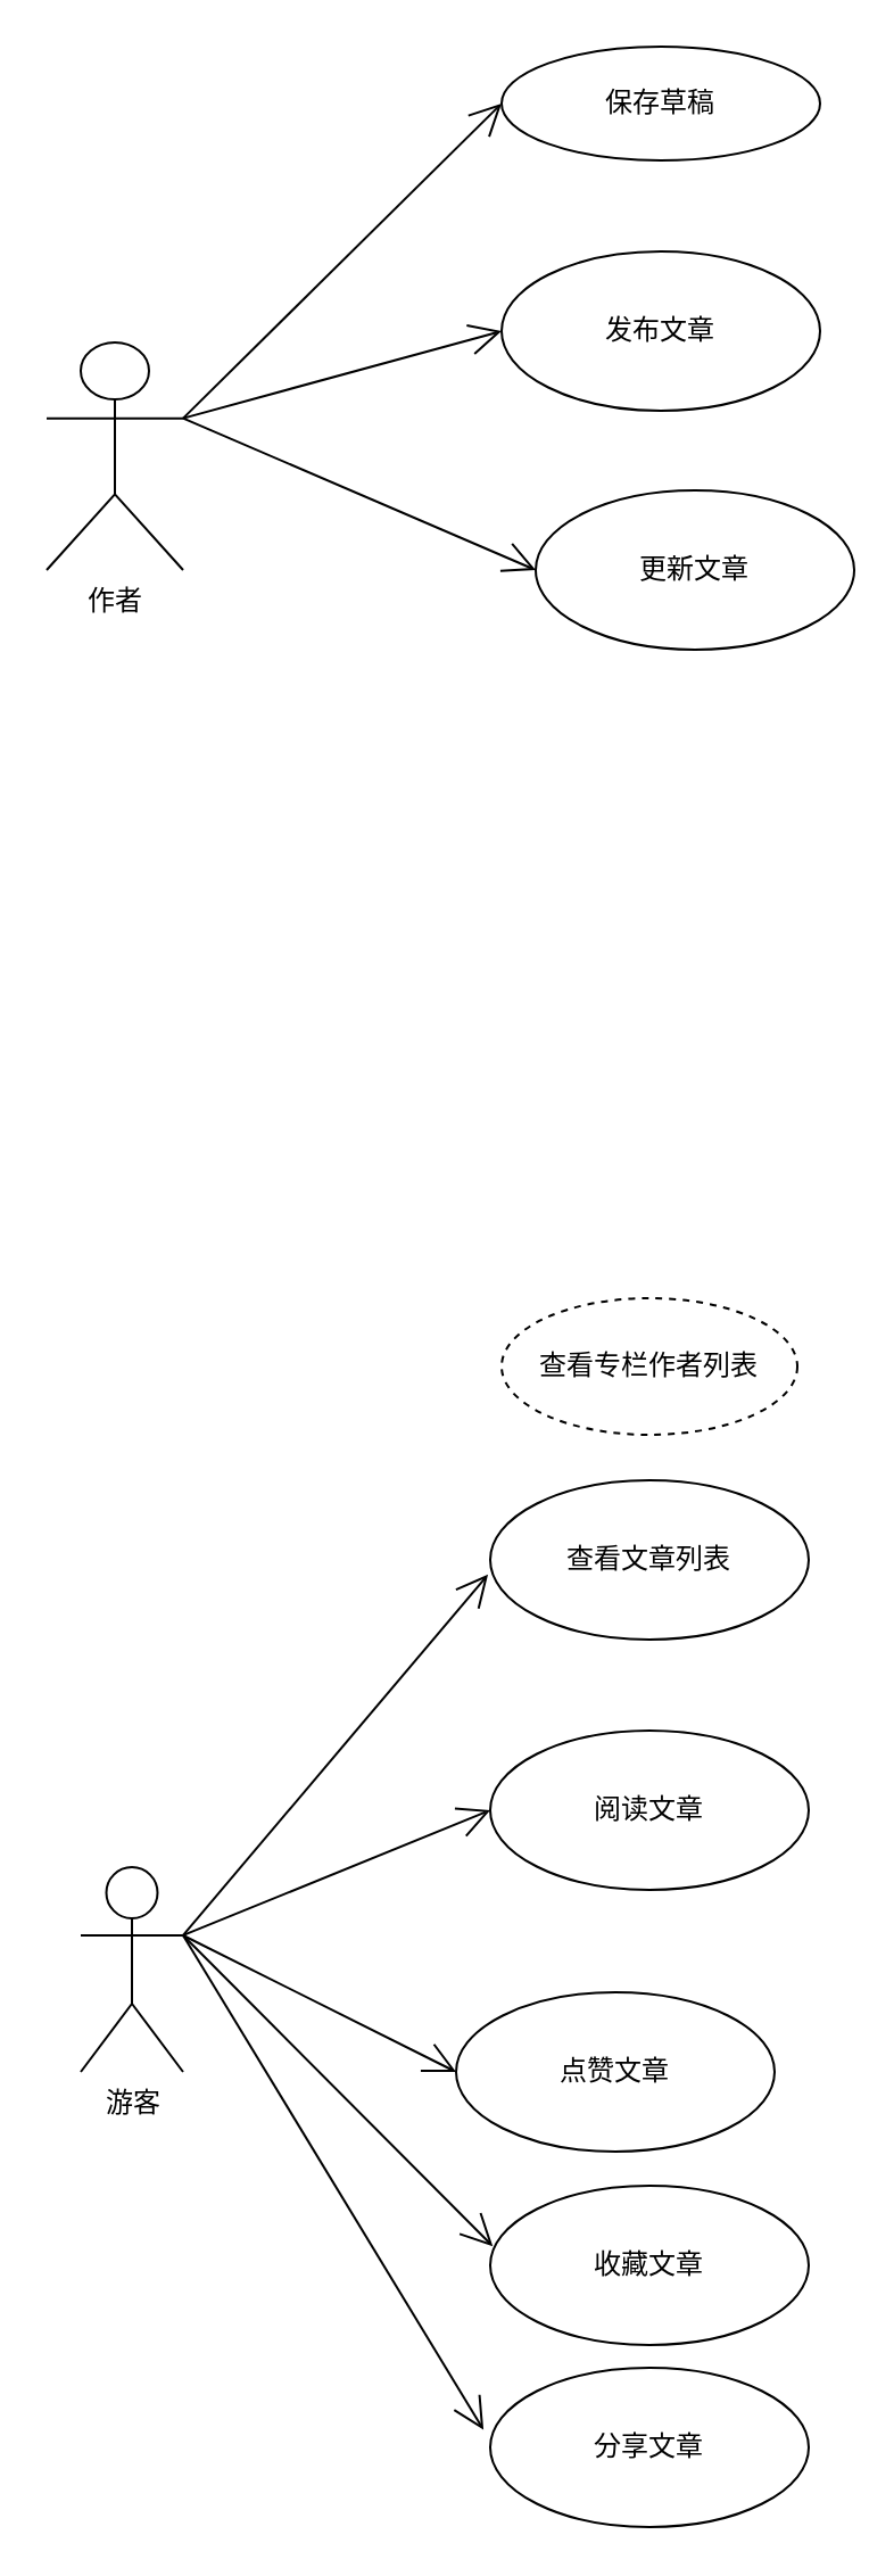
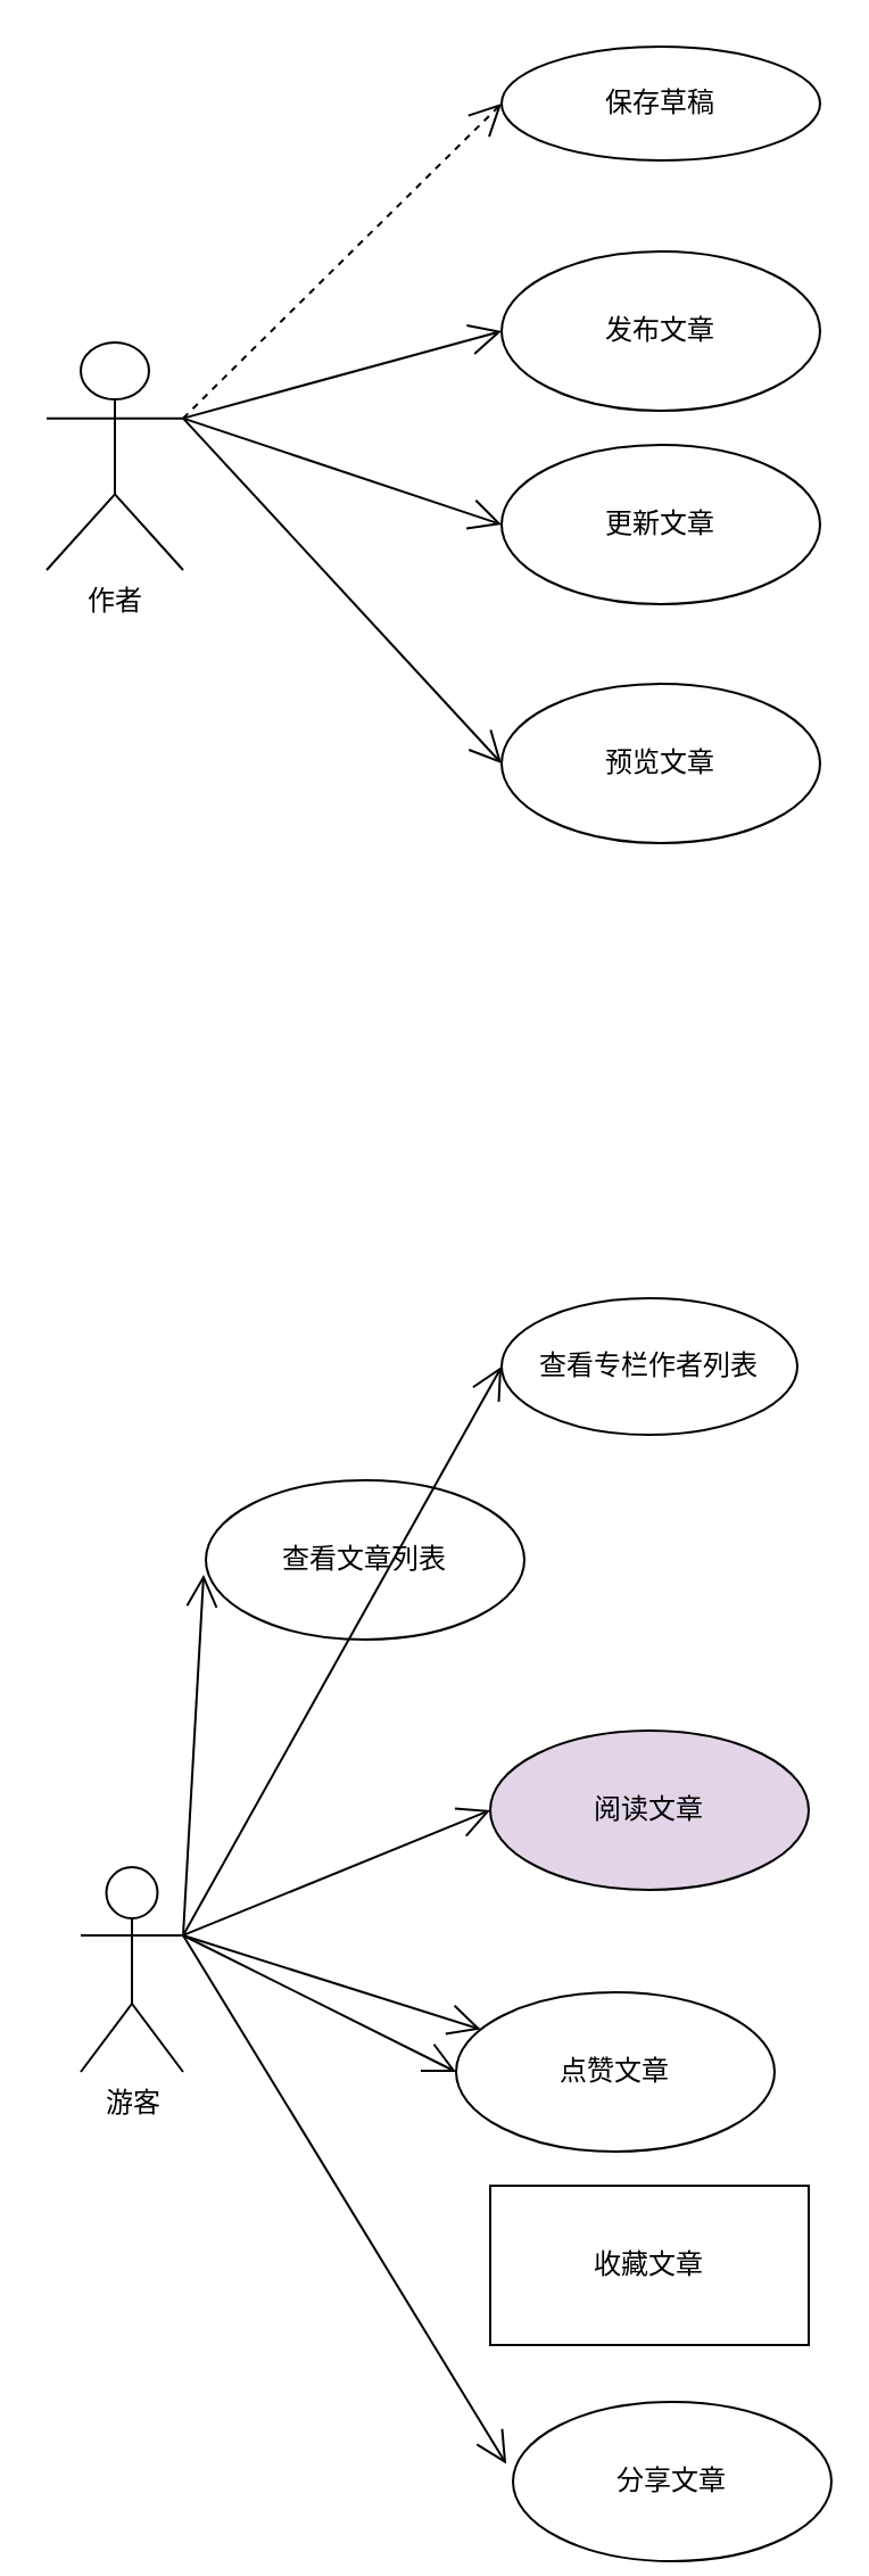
  <mxCell id="0" />
  <mxCell id="1" parent="0" />
  <mxCell id="2" value="作者" style="shape=umlActor;verticalLabelPosition=bottom;verticalAlign=top;html=1;" parent="1" vertex="1"><mxGeometry x="20" y="150" width="60" height="100" as="geometry" /></mxCell>
  <mxCell id="3" value="" style="endArrow=open;endFill=1;endSize=12;html=1;entryX=0;entryY=0.5;entryDx=0;entryDy=0;exitX=1;exitY=0.333;exitDx=0;exitDy=0;exitPerimeter=0;" edge="1" parent="1" source="2" target="4"><mxGeometry width="160" relative="1" as="geometry"><mxPoint x="80" y="220" as="sourcePoint" /><mxPoint x="230" y="170" as="targetPoint" /></mxGeometry></mxCell>
  <mxCell id="4" value="发布文章" style="ellipse;whiteSpace=wrap;html=1;" vertex="1" parent="1"><mxGeometry x="220" y="110" width="140" height="70" as="geometry" /></mxCell>
- <mxCell id="5" value="更新文章" style="ellipse;whiteSpace=wrap;html=1;" vertex="1" parent="1"><mxGeometry x="235" y="215" width="140" height="70" as="geometry" /></mxCell>
+ <mxCell id="5" value="更新文章" style="ellipse;whiteSpace=wrap;html=1;" vertex="1" parent="1"><mxGeometry x="220" y="195" width="140" height="70" as="geometry" /></mxCell>
  <mxCell id="6" value="" style="endArrow=open;endFill=1;endSize=12;html=1;entryX=0;entryY=0.5;entryDx=0;entryDy=0;exitX=1;exitY=0.333;exitDx=0;exitDy=0;exitPerimeter=0;" edge="1" parent="1" source="2" target="5"><mxGeometry width="160" relative="1" as="geometry"><mxPoint x="80" y="220" as="sourcePoint" /><mxPoint x="380" y="260" as="targetPoint" /></mxGeometry></mxCell>
  <mxCell id="7" value="保存草稿" style="ellipse;whiteSpace=wrap;html=1;" vertex="1" parent="1"><mxGeometry x="220" y="20" width="140" height="50" as="geometry" /></mxCell>
- <mxCell id="9" value="" style="endArrow=open;endFill=1;endSize=12;html=1;entryX=0;entryY=0.5;entryDx=0;entryDy=0;exitX=1;exitY=0.333;exitDx=0;exitDy=0;exitPerimeter=0;" edge="1" parent="1" source="2" target="7"><mxGeometry width="160" relative="1" as="geometry"><mxPoint x="80" y="220" as="sourcePoint" /><mxPoint x="250" y="140" as="targetPoint" /></mxGeometry></mxCell>
+ <mxCell id="8" value="" style="endArrow=open;endFill=1;endSize=12;html=1;entryX=0;entryY=0.5;entryDx=0;entryDy=0;exitX=1;exitY=0.333;exitDx=0;exitDy=0;exitPerimeter=0;" edge="1" parent="1" source="2" target="10"><mxGeometry width="160" relative="1" as="geometry"><mxPoint x="80" y="220" as="sourcePoint" /><mxPoint x="230" y="374.66" as="targetPoint" /></mxGeometry></mxCell>
+ <mxCell id="9" value="" style="endArrow=open;endFill=1;endSize=12;html=1;entryX=0;entryY=0.5;entryDx=0;entryDy=0;exitX=1;exitY=0.333;exitDx=0;exitDy=0;exitPerimeter=0;dashed=1;" edge="1" parent="1" source="2" target="7"><mxGeometry width="160" relative="1" as="geometry"><mxPoint x="80" y="220" as="sourcePoint" /><mxPoint x="250" y="140" as="targetPoint" /></mxGeometry></mxCell>
+ <mxCell id="10" value="预览文章" style="ellipse;whiteSpace=wrap;html=1;" vertex="1" parent="1"><mxGeometry x="220" y="300" width="140" height="70" as="geometry" /></mxCell>
  <mxCell id="11" value="游客" style="shape=umlActor;verticalLabelPosition=bottom;verticalAlign=top;html=1;" vertex="1" parent="1"><mxGeometry x="35" y="820" width="45" height="90" as="geometry" /></mxCell>
- <mxCell id="12" value="查看专栏作者列表" style="ellipse;whiteSpace=wrap;html=1;dashed=1;" vertex="1" parent="1"><mxGeometry x="220" y="570" width="130" height="60" as="geometry" /></mxCell>
- <mxCell id="13" value="查看文章列表" style="ellipse;whiteSpace=wrap;html=1;" vertex="1" parent="1"><mxGeometry x="215" y="650" width="140" height="70" as="geometry" /></mxCell>
- <mxCell id="14" value="阅读文章" style="ellipse;whiteSpace=wrap;html=1;" vertex="1" parent="1"><mxGeometry x="215" y="760" width="140" height="70" as="geometry" /></mxCell>
+ <mxCell id="12" value="查看专栏作者列表" style="ellipse;whiteSpace=wrap;html=1;" vertex="1" parent="1"><mxGeometry x="220" y="570" width="130" height="60" as="geometry" /></mxCell>
+ <mxCell id="13" value="查看文章列表" style="ellipse;whiteSpace=wrap;html=1;" vertex="1" parent="1"><mxGeometry x="90" y="650" width="140" height="70" as="geometry" /></mxCell>
+ <mxCell id="14" value="阅读文章" style="ellipse;whiteSpace=wrap;html=1;fillColor=#e1d5e7;" vertex="1" parent="1"><mxGeometry x="215" y="760" width="140" height="70" as="geometry" /></mxCell>
  <mxCell id="15" value="点赞文章" style="ellipse;whiteSpace=wrap;html=1;" vertex="1" parent="1"><mxGeometry x="200" y="875" width="140" height="70" as="geometry" /></mxCell>
- <mxCell id="16" value="收藏文章" style="ellipse;whiteSpace=wrap;html=1;" vertex="1" parent="1"><mxGeometry x="215" y="960" width="140" height="70" as="geometry" /></mxCell>
- <mxCell id="17" value="分享文章" style="ellipse;whiteSpace=wrap;html=1;" vertex="1" parent="1"><mxGeometry x="215" y="1040" width="140" height="70" as="geometry" /></mxCell>
+ <mxCell id="16" value="收藏文章" style="whiteSpace=wrap;html=1;rounded=0;" vertex="1" parent="1"><mxGeometry x="215" y="960" width="140" height="70" as="geometry" /></mxCell>
+ <mxCell id="17" value="分享文章" style="ellipse;whiteSpace=wrap;html=1;" vertex="1" parent="1"><mxGeometry x="225" y="1055" width="140" height="70" as="geometry" /></mxCell>
  <mxCell id="18" value="" style="endArrow=open;endFill=1;endSize=12;html=1;exitX=1;exitY=0.333;exitDx=0;exitDy=0;exitPerimeter=0;entryX=-0.007;entryY=0.592;entryDx=0;entryDy=0;entryPerimeter=0;" edge="1" parent="1" source="11" target="13"><mxGeometry width="160" relative="1" as="geometry"><mxPoint x="200" y="890" as="sourcePoint" /><mxPoint x="360" y="890" as="targetPoint" /></mxGeometry></mxCell>
  <mxCell id="19" value="" style="endArrow=open;endFill=1;endSize=12;html=1;exitX=1;exitY=0.333;exitDx=0;exitDy=0;exitPerimeter=0;entryX=0;entryY=0.5;entryDx=0;entryDy=0;" edge="1" parent="1" source="11" target="14"><mxGeometry width="160" relative="1" as="geometry"><mxPoint x="200" y="890" as="sourcePoint" /><mxPoint x="360" y="890" as="targetPoint" /></mxGeometry></mxCell>
  <mxCell id="20" value="" style="endArrow=open;endFill=1;endSize=12;html=1;entryX=0;entryY=0.5;entryDx=0;entryDy=0;" edge="1" parent="1" target="15"><mxGeometry width="160" relative="1" as="geometry"><mxPoint x="80" y="850" as="sourcePoint" /><mxPoint x="360" y="890" as="targetPoint" /></mxGeometry></mxCell>
- <mxCell id="21" value="" style="endArrow=open;endFill=1;endSize=12;html=1;exitX=1;exitY=0.333;exitDx=0;exitDy=0;exitPerimeter=0;entryX=0.008;entryY=0.38;entryDx=0;entryDy=0;entryPerimeter=0;" edge="1" parent="1" source="11" target="16"><mxGeometry width="160" relative="1" as="geometry"><mxPoint x="200" y="890" as="sourcePoint" /><mxPoint x="360" y="890" as="targetPoint" /></mxGeometry></mxCell>
+ <mxCell id="21" value="" style="endArrow=open;endFill=1;endSize=12;html=1;exitX=1;exitY=0.333;exitDx=0;exitDy=0;exitPerimeter=0;" edge="1" parent="1" source="11" target="15"><mxGeometry width="160" relative="1" as="geometry"><mxPoint x="200" y="890" as="sourcePoint" /><mxPoint x="360" y="890" as="targetPoint" /></mxGeometry></mxCell>
  <mxCell id="22" value="" style="endArrow=open;endFill=1;endSize=12;html=1;exitX=1;exitY=0.333;exitDx=0;exitDy=0;exitPerimeter=0;entryX=-0.021;entryY=0.39;entryDx=0;entryDy=0;entryPerimeter=0;" edge="1" parent="1" source="11" target="17"><mxGeometry width="160" relative="1" as="geometry"><mxPoint x="200" y="890" as="sourcePoint" /><mxPoint x="360" y="890" as="targetPoint" /></mxGeometry></mxCell>
+ <mxCell id="23" value="" style="endArrow=open;endFill=1;endSize=12;html=1;exitX=1;exitY=0.333;exitDx=0;exitDy=0;exitPerimeter=0;entryX=0;entryY=0.5;entryDx=0;entryDy=0;" edge="1" parent="1" source="11" target="12"><mxGeometry width="160" relative="1" as="geometry"><mxPoint x="200" y="810" as="sourcePoint" /><mxPoint x="360" y="810" as="targetPoint" /></mxGeometry></mxCell>
